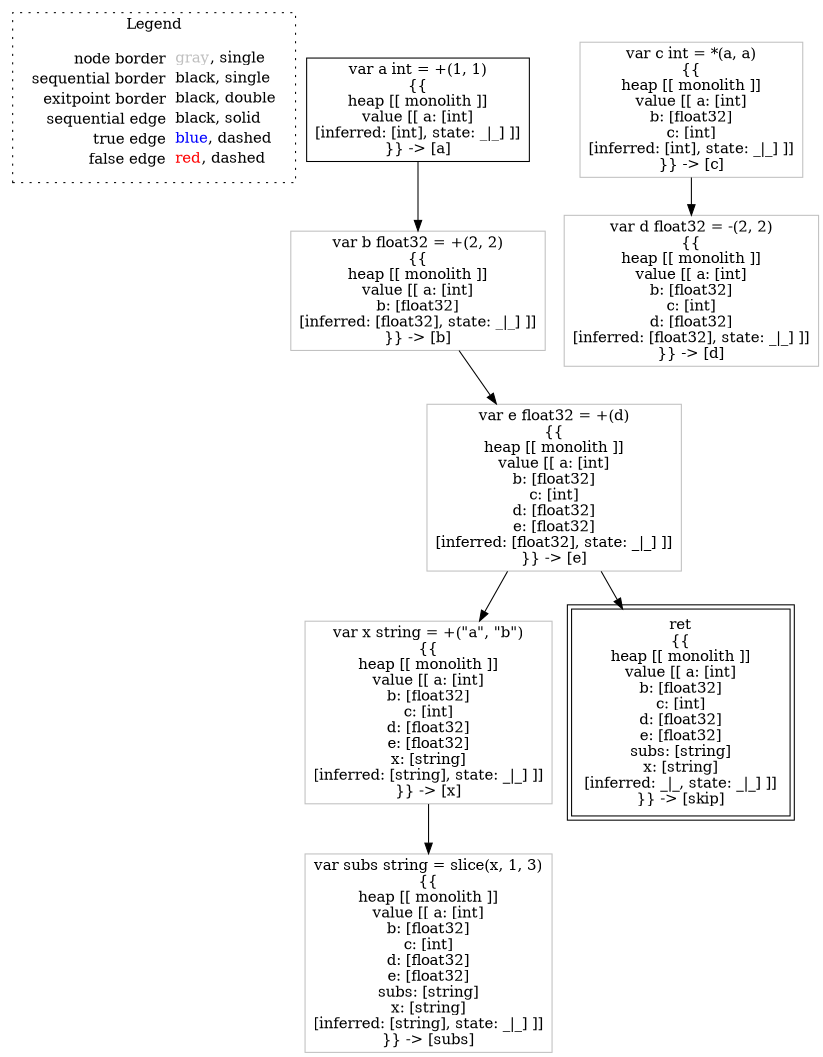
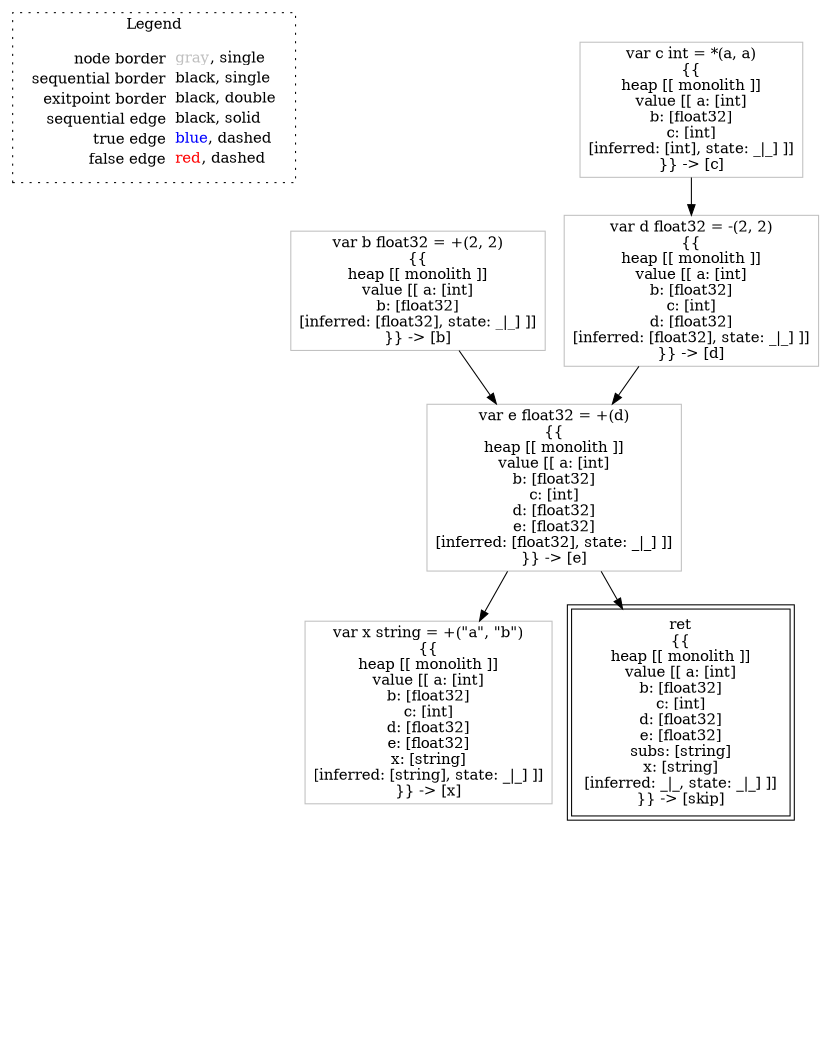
  digraph {
    node [shape=rect color=gray]
    edge [color=black]
    n1 [label=<<table border="0" cellpadding="2" cellspacing="0" cellborder="0"><tr><td align="right">node border&nbsp;</td><td align="left"><font color="gray">gray</font>, single</td></tr><tr><td align="right">sequential border&nbsp;</td><td align="left"><font color="black">black</font>, single</td></tr><tr><td align="right">exitpoint border&nbsp;</td><td align="left"><font color="black">black</font>, double</td></tr><tr><td align="right">sequential edge&nbsp;</td><td align="left"><font color="black">black</font>, solid</td></tr><tr><td align="right">true edge&nbsp;</td><td align="left"><font color="blue">blue</font>, dashed</td></tr><tr><td align="right">false edge&nbsp;</td><td align="left"><font color="red">red</font>, dashed</td></tr></table>> shape=plaintext color=""]
-   n2 [color=black label=<var a int = +(1, 1)<BR/>{{<BR/>heap [[ monolith ]]<BR/>value [[ a: [int]<BR/>[inferred: [int], state: _|_] ]]<BR/>}} -&gt; [a]>]
    n3 [label=<var b float32 = +(2, 2)<BR/>{{<BR/>heap [[ monolith ]]<BR/>value [[ a: [int]<BR/>b: [float32]<BR/>[inferred: [float32], state: _|_] ]]<BR/>}} -&gt; [b]>]
    n4 [label=<var e float32 = +(d)<BR/>{{<BR/>heap [[ monolith ]]<BR/>value [[ a: [int]<BR/>b: [float32]<BR/>c: [int]<BR/>d: [float32]<BR/>e: [float32]<BR/>[inferred: [float32], state: _|_] ]]<BR/>}} -&gt; [e]>]
    n5 [label=<var d float32 = -(2, 2)<BR/>{{<BR/>heap [[ monolith ]]<BR/>value [[ a: [int]<BR/>b: [float32]<BR/>c: [int]<BR/>d: [float32]<BR/>[inferred: [float32], state: _|_] ]]<BR/>}} -&gt; [d]>]
    n6 [label=<var x string = +(&quot;a&quot;, &quot;b&quot;)<BR/>{{<BR/>heap [[ monolith ]]<BR/>value [[ a: [int]<BR/>b: [float32]<BR/>c: [int]<BR/>d: [float32]<BR/>e: [float32]<BR/>x: [string]<BR/>[inferred: [string], state: _|_] ]]<BR/>}} -&gt; [x]>]
    n7 [color=black label=<ret<BR/>{{<BR/>heap [[ monolith ]]<BR/>value [[ a: [int]<BR/>b: [float32]<BR/>c: [int]<BR/>d: [float32]<BR/>e: [float32]<BR/>subs: [string]<BR/>x: [string]<BR/>[inferred: _|_, state: _|_] ]]<BR/>}} -&gt; [skip]> peripheries=2]
-   n8 [label=<var subs string = slice(x, 1, 3)<BR/>{{<BR/>heap [[ monolith ]]<BR/>value [[ a: [int]<BR/>b: [float32]<BR/>c: [int]<BR/>d: [float32]<BR/>e: [float32]<BR/>subs: [string]<BR/>x: [string]<BR/>[inferred: [string], state: _|_] ]]<BR/>}} -&gt; [subs]>]
    n9 [label=<var c int = *(a, a)<BR/>{{<BR/>heap [[ monolith ]]<BR/>value [[ a: [int]<BR/>b: [float32]<BR/>c: [int]<BR/>[inferred: [int], state: _|_] ]]<BR/>}} -&gt; [c]>]
    subgraph cluster_1 {
      label=Legend
      style=dotted
      n1
    }
-   n2 -> n3
    n3 -> n4
    n4 -> n6
    n4 -> n7
-   n6 -> n8
+   n5 -> n4
    n9 -> n5
  }
